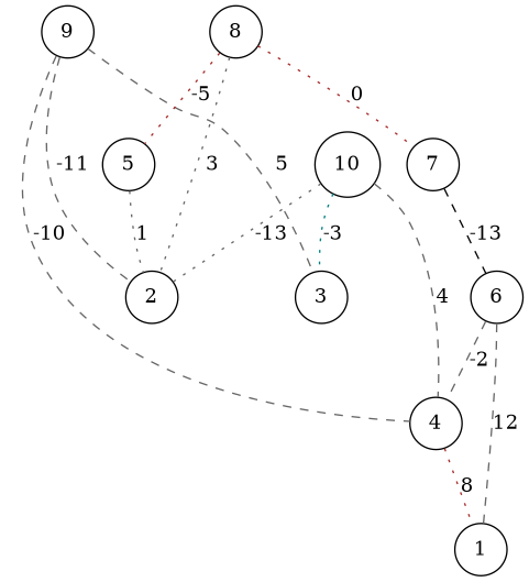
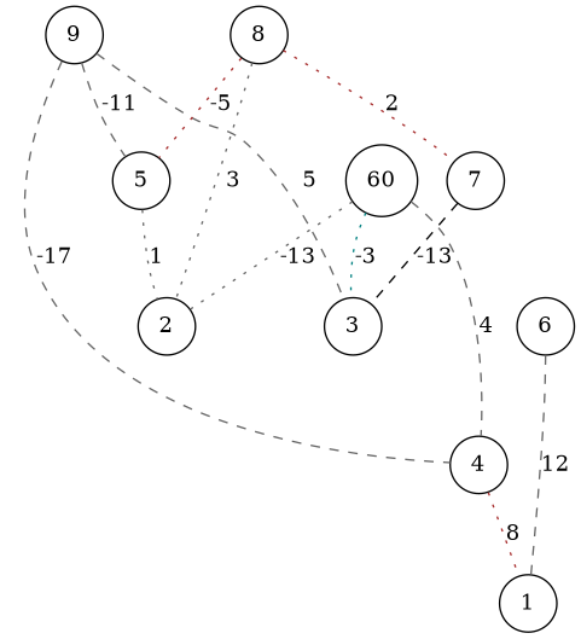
  graph {
    fontname="Helvetica,Arial,sans-serif"
    node [shape=circle]
    edge [color=gray40 style=dotted]
-   10
+   10 [label=60]
    2
    3
    4
    6
    1
    9
    8
    5
    7
    10 -- 2 [label=-13]
    10 -- 3 [color=teal label=-3]
    10 -- 4 [label=4 style=dashed]
    4 -- 1 [color=brown label=8]
-   6 -- 4 [label=-2 style=dashed]
    6 -- 1 [label=12 style=dashed]
-   9 -- 2 [label=-11 style=dashed]
+   9 -- 5 [label=-11 style=dashed]
    9 -- 3 [label=5 style=dashed]
-   9 -- 4 [label=-10 style=dashed]
+   9 -- 4 [label=-17 style=dashed]
    8 -- 2 [label=3]
    8 -- 5 [color=brown label=-5]
-   8 -- 7 [color=brown label=0]
+   8 -- 7 [color=brown label=2]
    5 -- 2 [label=1]
-   7 -- 6 [color=black label=-13 style=dashed]
+   7 -- 3 [color=black label=-13 style=dashed]
  }
